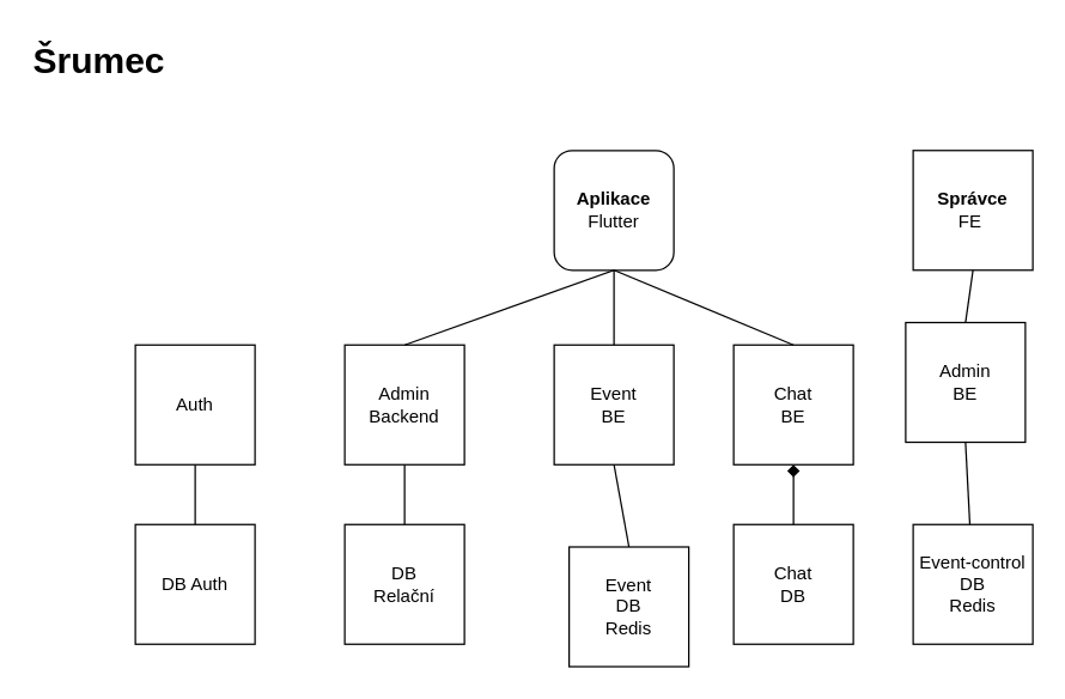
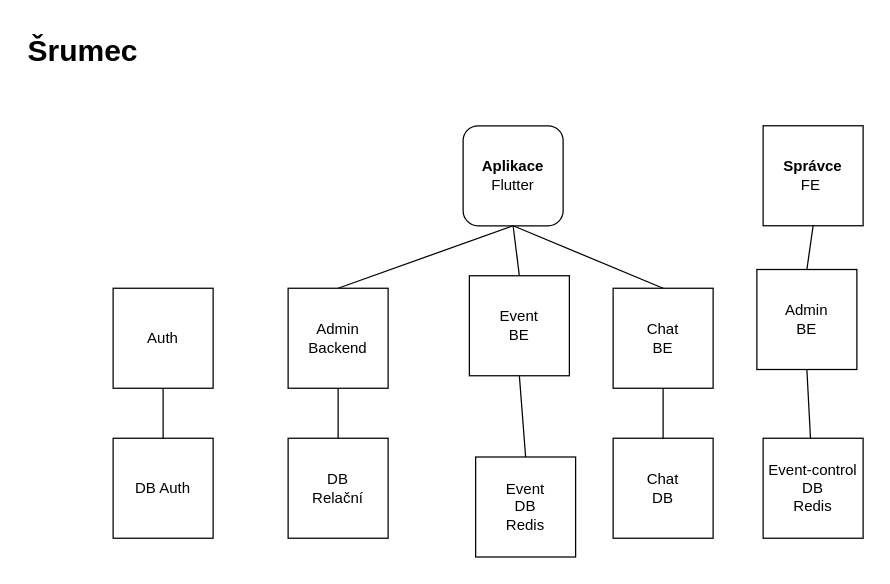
  <mxCell id="0" />
  <mxCell id="1" parent="0" />
  <mxCell id="2" value="&lt;h1 style=&quot;margin-top: 0px;&quot;&gt;&lt;span style=&quot;background-color: transparent; color: light-dark(rgb(0, 0, 0), rgb(255, 255, 255));&quot;&gt;Šrumec&lt;/span&gt;&lt;br&gt;&lt;/h1&gt;" style="text;html=1;whiteSpace=wrap;overflow=hidden;rounded=0;" vertex="1" parent="1"><mxGeometry x="20" y="20" width="250" height="50" as="geometry" /></mxCell>
  <mxCell id="3" value="&lt;b&gt;Aplikace&lt;/b&gt;&lt;br&gt;Flutter" style="whiteSpace=wrap;html=1;aspect=fixed;rounded=1;" vertex="1" parent="1"><mxGeometry x="370" y="100" width="80" height="80" as="geometry" /></mxCell>
  <mxCell id="4" value="Admin&lt;br&gt;Backend" style="whiteSpace=wrap;html=1;aspect=fixed;" vertex="1" parent="1"><mxGeometry x="230" y="230" width="80" height="80" as="geometry" /></mxCell>
  <mxCell id="5" value="DB&lt;br&gt;Relační" style="whiteSpace=wrap;html=1;aspect=fixed;" vertex="1" parent="1"><mxGeometry x="230" y="350" width="80" height="80" as="geometry" /></mxCell>
  <mxCell id="6" value="&lt;div&gt;&lt;b&gt;Správce&lt;/b&gt;&lt;/div&gt;FE&amp;nbsp;" style="whiteSpace=wrap;html=1;aspect=fixed;" vertex="1" parent="1"><mxGeometry x="610" y="100" width="80" height="80" as="geometry" /></mxCell>
  <mxCell id="7" value="Auth" style="whiteSpace=wrap;html=1;aspect=fixed;" vertex="1" parent="1"><mxGeometry x="90" y="230" width="80" height="80" as="geometry" /></mxCell>
- <mxCell id="8" value="Event&lt;br&gt;BE" style="whiteSpace=wrap;html=1;aspect=fixed;" vertex="1" parent="1"><mxGeometry x="370" y="230" width="80" height="80" as="geometry" /></mxCell>
+ <mxCell id="8" value="Event&lt;br&gt;BE" style="whiteSpace=wrap;html=1;aspect=fixed;" vertex="1" parent="1"><mxGeometry x="375" y="220" width="80" height="80" as="geometry" /></mxCell>
  <mxCell id="9" value="Event&lt;br&gt;DB&lt;br&gt;Redis" style="whiteSpace=wrap;html=1;aspect=fixed;" vertex="1" parent="1"><mxGeometry x="380" y="365" width="80" height="80" as="geometry" /></mxCell>
  <mxCell id="10" value="Event-control&lt;div&gt;DB&lt;br&gt;Redis&lt;/div&gt;" style="whiteSpace=wrap;html=1;aspect=fixed;" vertex="1" parent="1"><mxGeometry x="610" y="350" width="80" height="80" as="geometry" /></mxCell>
  <mxCell id="11" value="DB Auth" style="whiteSpace=wrap;html=1;aspect=fixed;" vertex="1" parent="1"><mxGeometry x="90" y="350" width="80" height="80" as="geometry" /></mxCell>
  <mxCell id="12" value="" style="endArrow=none;html=1;rounded=0;entryX=0.5;entryY=1;entryDx=0;entryDy=0;exitX=0.5;exitY=0;exitDx=0;exitDy=0;" edge="1" parent="1" source="4" target="3"><mxGeometry width="50" height="50" relative="1" as="geometry"><mxPoint x="330" y="220" as="sourcePoint" /><mxPoint x="380" y="170" as="targetPoint" /></mxGeometry></mxCell>
  <mxCell id="13" value="" style="endArrow=none;html=1;rounded=0;entryX=0.5;entryY=0;entryDx=0;entryDy=0;exitX=0.5;exitY=1;exitDx=0;exitDy=0;" edge="1" parent="1" source="3" target="8"><mxGeometry width="50" height="50" relative="1" as="geometry"><mxPoint x="330" y="220" as="sourcePoint" /><mxPoint x="380" y="170" as="targetPoint" /></mxGeometry></mxCell>
  <mxCell id="14" value="" style="endArrow=none;html=1;rounded=0;exitX=0.5;exitY=0;exitDx=0;exitDy=0;entryX=0.5;entryY=1;entryDx=0;entryDy=0;" edge="1" parent="1" source="5" target="4"><mxGeometry width="50" height="50" relative="1" as="geometry"><mxPoint x="300" y="230" as="sourcePoint" /><mxPoint x="350" y="180" as="targetPoint" /></mxGeometry></mxCell>
  <mxCell id="15" value="" style="endArrow=none;html=1;rounded=0;entryX=0.5;entryY=0;entryDx=0;entryDy=0;exitX=0.5;exitY=1;exitDx=0;exitDy=0;" edge="1" parent="1" source="8" target="9"><mxGeometry width="50" height="50" relative="1" as="geometry"><mxPoint x="300" y="230" as="sourcePoint" /><mxPoint x="350" y="180" as="targetPoint" /></mxGeometry></mxCell>
  <mxCell id="16" value="" style="endArrow=none;html=1;rounded=0;entryX=0.5;entryY=0;entryDx=0;entryDy=0;exitX=0.5;exitY=1;exitDx=0;exitDy=0;" edge="1" parent="1" source="7" target="11"><mxGeometry width="50" height="50" relative="1" as="geometry"><mxPoint x="300" y="230" as="sourcePoint" /><mxPoint x="350" y="180" as="targetPoint" /></mxGeometry></mxCell>
  <mxCell id="17" value="Admin&lt;br&gt;BE" style="whiteSpace=wrap;html=1;aspect=fixed;" vertex="1" parent="1"><mxGeometry x="605" y="215" width="80" height="80" as="geometry" /></mxCell>
  <mxCell id="18" value="" style="endArrow=none;html=1;rounded=0;entryX=0.5;entryY=1;entryDx=0;entryDy=0;" edge="1" parent="1" source="10" target="17"><mxGeometry width="50" height="50" relative="1" as="geometry"><mxPoint x="396" y="230" as="sourcePoint" /><mxPoint x="446" y="180" as="targetPoint" /></mxGeometry></mxCell>
  <mxCell id="19" value="" style="endArrow=none;html=1;rounded=0;entryX=0.5;entryY=1;entryDx=0;entryDy=0;exitX=0.5;exitY=0;exitDx=0;exitDy=0;" edge="1" parent="1" source="17" target="6"><mxGeometry width="50" height="50" relative="1" as="geometry"><mxPoint x="426" y="220" as="sourcePoint" /><mxPoint x="476" y="170" as="targetPoint" /></mxGeometry></mxCell>
  <mxCell id="20" value="Chat&lt;br&gt;BE" style="whiteSpace=wrap;html=1;aspect=fixed;" vertex="1" parent="1"><mxGeometry x="490" y="230" width="80" height="80" as="geometry" /></mxCell>
  <mxCell id="21" value="" style="endArrow=none;html=1;rounded=0;entryX=0.5;entryY=1;entryDx=0;entryDy=0;exitX=0.5;exitY=0;exitDx=0;exitDy=0;" edge="1" parent="1" source="20" target="3"><mxGeometry width="50" height="50" relative="1" as="geometry"><mxPoint x="330" y="220" as="sourcePoint" /><mxPoint x="380" y="170" as="targetPoint" /></mxGeometry></mxCell>
  <mxCell id="22" value="Chat&lt;br&gt;DB" style="whiteSpace=wrap;html=1;aspect=fixed;" vertex="1" parent="1"><mxGeometry x="490" y="350" width="80" height="80" as="geometry" /></mxCell>
- <mxCell id="23" value="" style="endArrow=diamond;html=1;rounded=0;entryX=0.5;entryY=1;entryDx=0;entryDy=0;exitX=0.5;exitY=0;exitDx=0;exitDy=0;" edge="1" parent="1" source="22" target="20"><mxGeometry width="50" height="50" relative="1" as="geometry"><mxPoint x="330" y="220" as="sourcePoint" /><mxPoint x="380" y="170" as="targetPoint" /></mxGeometry></mxCell>
+ <mxCell id="23" value="" style="endArrow=none;html=1;rounded=0;entryX=0.5;entryY=1;entryDx=0;entryDy=0;exitX=0.5;exitY=0;exitDx=0;exitDy=0;" edge="1" parent="1" source="22" target="20"><mxGeometry width="50" height="50" relative="1" as="geometry"><mxPoint x="330" y="220" as="sourcePoint" /><mxPoint x="380" y="170" as="targetPoint" /></mxGeometry></mxCell>
